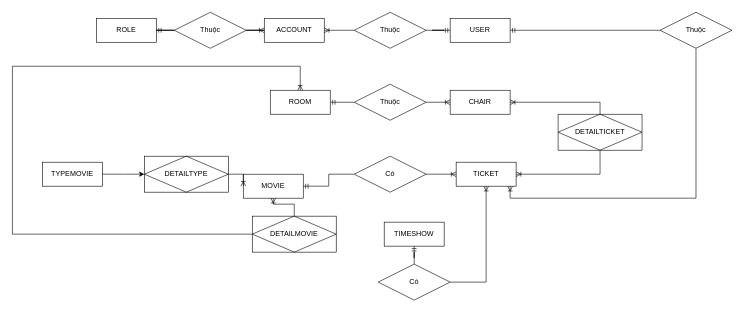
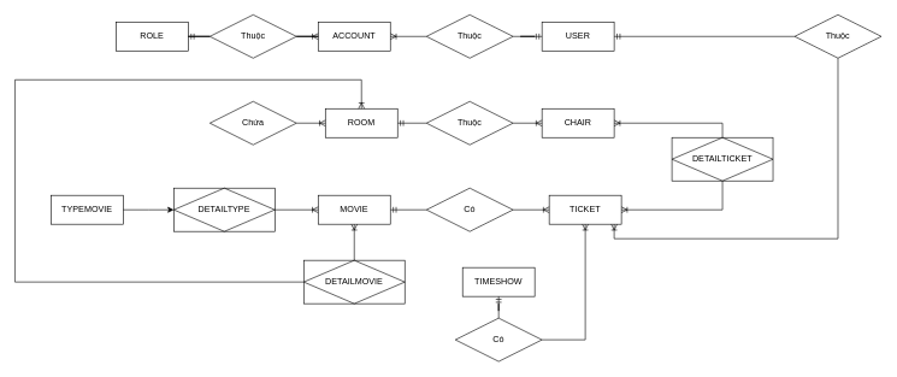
  <mxCell id="0" />
  <mxCell id="1" parent="0" />
  <mxCell id="2" value="ROLE" style="whiteSpace=wrap;html=1;align=center;" vertex="1" parent="1"><mxGeometry x="160" y="30" width="100" height="40" as="geometry" /></mxCell>
  <mxCell id="3" value="ACCOUNT" style="whiteSpace=wrap;html=1;align=center;" vertex="1" parent="1"><mxGeometry x="440" y="30" width="100" height="40" as="geometry" /></mxCell>
  <mxCell id="4" value="USER" style="whiteSpace=wrap;html=1;align=center;" vertex="1" parent="1"><mxGeometry x="750" y="30" width="100" height="40" as="geometry" /></mxCell>
  <mxCell id="5" style="edgeStyle=orthogonalEdgeStyle;rounded=0;orthogonalLoop=1;jettySize=auto;html=1;entryX=0;entryY=0.5;entryDx=0;entryDy=0;endArrow=none;endFill=0;startArrow=ERmandOne;startFill=0;" edge="1" parent="1" source="6" target="22"><mxGeometry relative="1" as="geometry" /></mxCell>
  <mxCell id="6" value="ROOM" style="whiteSpace=wrap;html=1;align=center;" vertex="1" parent="1"><mxGeometry x="450" y="150" width="100" height="40" as="geometry" /></mxCell>
  <mxCell id="7" style="edgeStyle=orthogonalEdgeStyle;rounded=0;orthogonalLoop=1;jettySize=auto;html=1;entryX=0;entryY=0.5;entryDx=0;entryDy=0;endArrow=none;endFill=0;startArrow=ERmandOne;startFill=0;" edge="1" parent="1" source="8" target="25"><mxGeometry relative="1" as="geometry" /></mxCell>
- <mxCell id="8" value="MOVIE" style="whiteSpace=wrap;html=1;align=center;" vertex="1" parent="1"><mxGeometry x="405" y="290" width="100" height="40" as="geometry" /></mxCell>
+ <mxCell id="8" value="MOVIE" style="whiteSpace=wrap;html=1;align=center;" vertex="1" parent="1"><mxGeometry x="440" y="270" width="100" height="40" as="geometry" /></mxCell>
  <mxCell id="9" value="TYPEMOVIE" style="whiteSpace=wrap;html=1;align=center;" vertex="1" parent="1"><mxGeometry x="70" y="270" width="100" height="40" as="geometry" /></mxCell>
  <mxCell id="10" value="CHAIR" style="whiteSpace=wrap;html=1;align=center;" vertex="1" parent="1"><mxGeometry x="750" y="150" width="100" height="40" as="geometry" /></mxCell>
  <mxCell id="11" value="TICKET" style="whiteSpace=wrap;html=1;align=center;" vertex="1" parent="1"><mxGeometry x="760" y="270" width="100" height="40" as="geometry" /></mxCell>
  <mxCell id="12" value="DETAILTYPE" style="shape=associativeEntity;whiteSpace=wrap;html=1;align=center;" vertex="1" parent="1"><mxGeometry x="240" y="260" width="140" height="60" as="geometry" /></mxCell>
  <mxCell id="13" style="edgeStyle=orthogonalEdgeStyle;rounded=0;orthogonalLoop=1;jettySize=auto;html=1;entryX=1;entryY=0.5;entryDx=0;entryDy=0;endArrow=ERoneToMany;endFill=0;" edge="1" parent="1" source="15" target="11"><mxGeometry relative="1" as="geometry"><Array as="points"><mxPoint x="1000" y="290" /></Array></mxGeometry></mxCell>
  <mxCell id="14" style="edgeStyle=orthogonalEdgeStyle;rounded=0;orthogonalLoop=1;jettySize=auto;html=1;endArrow=ERoneToMany;endFill=0;" edge="1" parent="1" source="15" target="10"><mxGeometry relative="1" as="geometry"><Array as="points"><mxPoint x="1000" y="170" /></Array></mxGeometry></mxCell>
  <mxCell id="15" value="DETAILTICKET" style="shape=associativeEntity;whiteSpace=wrap;html=1;align=center;" vertex="1" parent="1"><mxGeometry x="930" y="190" width="140" height="60" as="geometry" /></mxCell>
  <mxCell id="16" value="Thuộc" style="shape=rhombus;perimeter=rhombusPerimeter;whiteSpace=wrap;html=1;align=center;" vertex="1" parent="1"><mxGeometry x="290" y="20" width="120" height="60" as="geometry" /></mxCell>
  <mxCell id="17" style="edgeStyle=orthogonalEdgeStyle;rounded=0;orthogonalLoop=1;jettySize=auto;html=1;entryX=1;entryY=0.5;entryDx=0;entryDy=0;startArrow=none;startFill=0;endArrow=ERoneToMany;endFill=0;" edge="1" parent="1" source="18" target="3"><mxGeometry relative="1" as="geometry" /></mxCell>
  <mxCell id="18" value="Thuộc" style="shape=rhombus;perimeter=rhombusPerimeter;whiteSpace=wrap;html=1;align=center;" vertex="1" parent="1"><mxGeometry x="590" y="20" width="120" height="60" as="geometry" /></mxCell>
+ <mxCell id="19" style="edgeStyle=orthogonalEdgeStyle;rounded=0;orthogonalLoop=1;jettySize=auto;html=1;entryX=0;entryY=0.5;entryDx=0;entryDy=0;endArrow=ERoneToMany;endFill=0;" edge="1" parent="1" source="20" target="6"><mxGeometry relative="1" as="geometry" /></mxCell>
+ <mxCell id="20" value="Chứa" style="shape=rhombus;perimeter=rhombusPerimeter;whiteSpace=wrap;html=1;align=center;" vertex="1" parent="1"><mxGeometry x="290" y="140" width="120" height="60" as="geometry" /></mxCell>
  <mxCell id="21" style="edgeStyle=orthogonalEdgeStyle;rounded=0;orthogonalLoop=1;jettySize=auto;html=1;entryX=0;entryY=0.5;entryDx=0;entryDy=0;endArrow=ERoneToMany;endFill=0;" edge="1" parent="1" source="22" target="10"><mxGeometry relative="1" as="geometry" /></mxCell>
  <mxCell id="22" value="Thuộc" style="shape=rhombus;perimeter=rhombusPerimeter;whiteSpace=wrap;html=1;align=center;" vertex="1" parent="1"><mxGeometry x="590" y="140" width="120" height="60" as="geometry" /></mxCell>
  <mxCell id="23" style="edgeStyle=orthogonalEdgeStyle;rounded=0;orthogonalLoop=1;jettySize=auto;html=1;entryX=0;entryY=0.5;entryDx=0;entryDy=0;endArrow=ERoneToMany;endFill=0;exitX=1;exitY=0.5;exitDx=0;exitDy=0;" edge="1" parent="1" source="12" target="8"><mxGeometry relative="1" as="geometry"><mxPoint x="410" y="290" as="sourcePoint" /></mxGeometry></mxCell>
  <mxCell id="24" style="edgeStyle=orthogonalEdgeStyle;rounded=0;orthogonalLoop=1;jettySize=auto;html=1;entryX=0;entryY=0.5;entryDx=0;entryDy=0;endArrow=ERoneToMany;endFill=0;" edge="1" parent="1" source="25" target="11"><mxGeometry relative="1" as="geometry" /></mxCell>
  <mxCell id="25" value="Có" style="shape=rhombus;perimeter=rhombusPerimeter;whiteSpace=wrap;html=1;align=center;" vertex="1" parent="1"><mxGeometry x="590" y="260" width="120" height="60" as="geometry" /></mxCell>
  <mxCell id="26" value="" style="edgeStyle=entityRelationEdgeStyle;fontSize=12;html=1;endArrow=ERoneToMany;rounded=0;entryX=0;entryY=0.5;entryDx=0;entryDy=0;exitX=1;exitY=0.5;exitDx=0;exitDy=0;" edge="1" parent="1" source="16" target="3"><mxGeometry width="100" height="100" relative="1" as="geometry"><mxPoint x="490" y="250" as="sourcePoint" /><mxPoint x="590" y="150" as="targetPoint" /></mxGeometry></mxCell>
  <mxCell id="27" value="" style="edgeStyle=entityRelationEdgeStyle;fontSize=12;html=1;endArrow=ERmandOne;rounded=0;entryX=1;entryY=0.5;entryDx=0;entryDy=0;exitX=0;exitY=0.5;exitDx=0;exitDy=0;" edge="1" parent="1" source="16" target="2"><mxGeometry width="100" height="100" relative="1" as="geometry"><mxPoint x="260" y="100" as="sourcePoint" /><mxPoint x="360" y="0" as="targetPoint" /></mxGeometry></mxCell>
  <mxCell id="28" value="" style="edgeStyle=entityRelationEdgeStyle;fontSize=12;html=1;endArrow=ERmandOne;rounded=0;exitX=1;exitY=0.5;exitDx=0;exitDy=0;entryX=0;entryY=0.5;entryDx=0;entryDy=0;" edge="1" parent="1" source="18" target="4"><mxGeometry width="100" height="100" relative="1" as="geometry"><mxPoint x="700" y="60" as="sourcePoint" /><mxPoint x="800" y="-40" as="targetPoint" /></mxGeometry></mxCell>
  <mxCell id="29" style="edgeStyle=orthogonalEdgeStyle;rounded=0;orthogonalLoop=1;jettySize=auto;html=1;" edge="1" parent="1" source="9"><mxGeometry relative="1" as="geometry"><mxPoint x="240" y="290" as="targetPoint" /></mxGeometry></mxCell>
  <mxCell id="30" style="edgeStyle=orthogonalEdgeStyle;rounded=0;orthogonalLoop=1;jettySize=auto;html=1;entryX=1;entryY=0.5;entryDx=0;entryDy=0;endArrow=ERmandOne;endFill=0;" edge="1" parent="1" source="32" target="4"><mxGeometry relative="1" as="geometry" /></mxCell>
  <mxCell id="31" style="edgeStyle=orthogonalEdgeStyle;rounded=0;orthogonalLoop=1;jettySize=auto;html=1;endArrow=ERoneToMany;endFill=0;" edge="1" parent="1" source="32"><mxGeometry relative="1" as="geometry"><mxPoint x="850" y="310" as="targetPoint" /><Array as="points"><mxPoint x="1160" y="330" /><mxPoint x="850" y="330" /><mxPoint x="850" y="310" /></Array></mxGeometry></mxCell>
  <mxCell id="32" value="Thuộc" style="shape=rhombus;perimeter=rhombusPerimeter;whiteSpace=wrap;html=1;align=center;" vertex="1" parent="1"><mxGeometry x="1100" y="20" width="120" height="60" as="geometry" /></mxCell>
  <mxCell id="33" style="edgeStyle=orthogonalEdgeStyle;rounded=0;orthogonalLoop=1;jettySize=auto;html=1;entryX=0.5;entryY=1;entryDx=0;entryDy=0;endArrow=ERoneToMany;endFill=0;" edge="1" parent="1" source="35" target="8"><mxGeometry relative="1" as="geometry" /></mxCell>
  <mxCell id="34" style="edgeStyle=orthogonalEdgeStyle;rounded=0;orthogonalLoop=1;jettySize=auto;html=1;entryX=0.5;entryY=0;entryDx=0;entryDy=0;endArrow=ERoneToMany;endFill=0;" edge="1" parent="1" source="35" target="6"><mxGeometry relative="1" as="geometry"><Array as="points"><mxPoint x="20" y="390" /><mxPoint x="20" y="110" /><mxPoint x="500" y="110" /></Array></mxGeometry></mxCell>
  <mxCell id="35" value="DETAILMOVIE" style="shape=associativeEntity;whiteSpace=wrap;html=1;align=center;" vertex="1" parent="1"><mxGeometry x="420" y="360" width="140" height="60" as="geometry" /></mxCell>
  <mxCell id="36" value="TIMESHOW" style="whiteSpace=wrap;html=1;align=center;" vertex="1" parent="1"><mxGeometry x="640" y="370" width="100" height="40" as="geometry" /></mxCell>
  <mxCell id="37" style="edgeStyle=orthogonalEdgeStyle;rounded=0;orthogonalLoop=1;jettySize=auto;html=1;entryX=0.5;entryY=1;entryDx=0;entryDy=0;endArrow=ERoneToMany;endFill=0;" edge="1" parent="1" source="39" target="11"><mxGeometry relative="1" as="geometry" /></mxCell>
  <mxCell id="38" style="edgeStyle=orthogonalEdgeStyle;rounded=0;orthogonalLoop=1;jettySize=auto;html=1;entryX=0.5;entryY=1;entryDx=0;entryDy=0;endArrow=ERmandOne;endFill=0;" edge="1" parent="1" source="39" target="36"><mxGeometry relative="1" as="geometry" /></mxCell>
  <mxCell id="39" value="Có" style="shape=rhombus;perimeter=rhombusPerimeter;whiteSpace=wrap;html=1;align=center;" vertex="1" parent="1"><mxGeometry x="630" y="440" width="120" height="60" as="geometry" /></mxCell>
